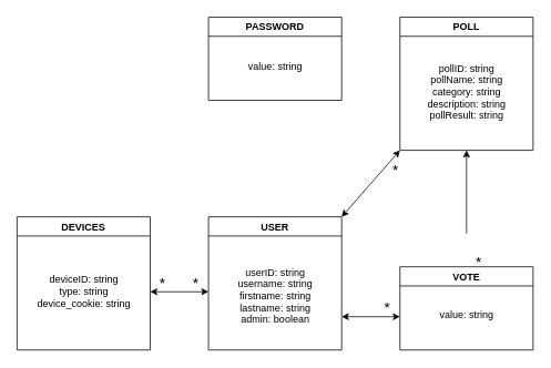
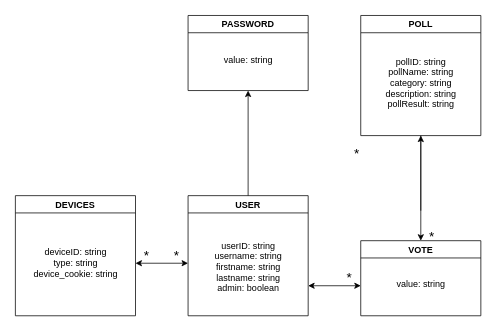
  <mxCell id="0" />
  <mxCell id="1" parent="0" />
  <mxCell id="2" value="USER" style="swimlane;" parent="1" vertex="1"><mxGeometry x="250" y="260" width="160" height="160" as="geometry" /></mxCell>
  <mxCell id="3" value="userID: string&lt;br&gt;username: string&lt;br&gt;firstname: string&lt;br&gt;lastname: string&lt;br&gt;admin: boolean" style="text;html=1;align=center;verticalAlign=middle;resizable=0;points=[];autosize=1;strokeColor=none;fillColor=none;" parent="2" vertex="1"><mxGeometry x="25" y="50" width="110" height="90" as="geometry" /></mxCell>
  <mxCell id="4" value="POLL" style="swimlane;" parent="1" vertex="1"><mxGeometry x="480" y="20" width="160" height="160" as="geometry" /></mxCell>
  <mxCell id="5" value="pollID: string&lt;br&gt;pollName: string&lt;br&gt;category: string&lt;br&gt;description: string&lt;br&gt;pollResult: string" style="text;html=1;align=center;verticalAlign=middle;resizable=0;points=[];autosize=1;strokeColor=none;fillColor=none;" parent="4" vertex="1"><mxGeometry x="20" y="45" width="120" height="90" as="geometry" /></mxCell>
  <mxCell id="6" value="VOTE" style="swimlane;" parent="1" vertex="1"><mxGeometry x="480" y="320" width="160" height="100" as="geometry" /></mxCell>
  <mxCell id="7" value="&lt;br&gt;value: string" style="text;html=1;align=center;verticalAlign=middle;resizable=0;points=[];autosize=1;strokeColor=none;fillColor=none;" parent="6" vertex="1"><mxGeometry x="35" y="30" width="90" height="40" as="geometry" /></mxCell>
  <mxCell id="8" value="&lt;font style=&quot;font-size: 18px;&quot;&gt;*&lt;/font&gt;" style="text;html=1;strokeColor=none;fillColor=none;align=center;verticalAlign=middle;whiteSpace=wrap;rounded=0;" parent="6" vertex="1"><mxGeometry x="70" y="-20" width="50" height="30" as="geometry" /></mxCell>
+ <mxCell id="9" value="" style="endArrow=classic;html=1;rounded=0;entryX=0.5;entryY=0;entryDx=0;entryDy=0;exitX=0.5;exitY=1;exitDx=0;exitDy=0;" parent="1" source="4" target="6" edge="1"><mxGeometry width="50" height="50" relative="1" as="geometry"><mxPoint x="470" y="260" as="sourcePoint" /><mxPoint x="520" y="210" as="targetPoint" /></mxGeometry></mxCell>
  <mxCell id="10" value="" style="endArrow=classic;html=1;rounded=0;" parent="1" edge="1"><mxGeometry width="50" height="50" relative="1" as="geometry"><mxPoint x="560" y="280" as="sourcePoint" /><mxPoint x="560" y="180" as="targetPoint" /></mxGeometry></mxCell>
  <mxCell id="11" value="PASSWORD" style="swimlane;" parent="1" vertex="1"><mxGeometry x="250" y="20" width="160" height="100" as="geometry" /></mxCell>
  <mxCell id="12" value="value: string" style="text;html=1;align=center;verticalAlign=middle;resizable=0;points=[];autosize=1;strokeColor=none;fillColor=none;" parent="11" vertex="1"><mxGeometry x="35" y="45" width="90" height="30" as="geometry" /></mxCell>
- <mxCell id="14" value="" style="endArrow=classic;startArrow=classic;html=1;rounded=0;entryX=0;entryY=1;entryDx=0;entryDy=0;exitX=1;exitY=0;exitDx=0;exitDy=0;" parent="1" source="2" target="4" edge="1"><mxGeometry width="50" height="50" relative="1" as="geometry"><mxPoint x="360" y="370" as="sourcePoint" /><mxPoint x="410" y="320" as="targetPoint" /></mxGeometry></mxCell>
+ <mxCell id="13" value="" style="endArrow=classic;html=1;rounded=0;exitX=0.5;exitY=0;exitDx=0;exitDy=0;entryX=0.5;entryY=1;entryDx=0;entryDy=0;" parent="1" source="2" target="11" edge="1"><mxGeometry width="50" height="50" relative="1" as="geometry"><mxPoint x="460" y="270" as="sourcePoint" /><mxPoint x="510" y="220" as="targetPoint" /></mxGeometry></mxCell>
  <mxCell id="15" value="&lt;font style=&quot;font-size: 18px;&quot;&gt;*&lt;/font&gt;" style="text;html=1;strokeColor=none;fillColor=none;align=center;verticalAlign=middle;whiteSpace=wrap;rounded=0;" parent="1" vertex="1"><mxGeometry x="450" y="190" width="50" height="30" as="geometry" /></mxCell>
  <mxCell id="16" value="&lt;font style=&quot;font-size: 18px;&quot;&gt;*&lt;/font&gt;" style="text;html=1;strokeColor=none;fillColor=none;align=center;verticalAlign=middle;whiteSpace=wrap;rounded=0;" parent="1" vertex="1"><mxGeometry x="440" y="355" width="50" height="30" as="geometry" /></mxCell>
  <mxCell id="17" value="" style="endArrow=classic;startArrow=classic;html=1;rounded=0;" parent="1" edge="1"><mxGeometry width="50" height="50" relative="1" as="geometry"><mxPoint x="410" y="380" as="sourcePoint" /><mxPoint x="480" y="380" as="targetPoint" /></mxGeometry></mxCell>
  <mxCell id="18" value="DEVICES" style="swimlane;" vertex="1" parent="1"><mxGeometry x="20" y="260" width="160" height="160" as="geometry" /></mxCell>
  <mxCell id="19" value="deviceID: string&lt;br&gt;type: string&lt;br&gt;device_cookie: string" style="text;html=1;align=center;verticalAlign=middle;resizable=0;points=[];autosize=1;strokeColor=none;fillColor=none;" vertex="1" parent="18"><mxGeometry x="10" y="60" width="140" height="60" as="geometry" /></mxCell>
  <mxCell id="20" value="" style="endArrow=classic;startArrow=classic;html=1;rounded=0;" edge="1" parent="1"><mxGeometry width="50" height="50" relative="1" as="geometry"><mxPoint x="180" y="350" as="sourcePoint" /><mxPoint x="250" y="350" as="targetPoint" /></mxGeometry></mxCell>
  <mxCell id="21" value="&lt;font style=&quot;font-size: 18px;&quot;&gt;*&lt;/font&gt;" style="text;html=1;strokeColor=none;fillColor=none;align=center;verticalAlign=middle;whiteSpace=wrap;rounded=0;" vertex="1" parent="1"><mxGeometry x="170" y="335" width="50" height="10" as="geometry" /></mxCell>
  <mxCell id="22" value="&lt;font style=&quot;font-size: 18px;&quot;&gt;*&lt;/font&gt;" style="text;html=1;strokeColor=none;fillColor=none;align=center;verticalAlign=middle;whiteSpace=wrap;rounded=0;" vertex="1" parent="1"><mxGeometry x="230" y="315" width="10" height="50" as="geometry" /></mxCell>
